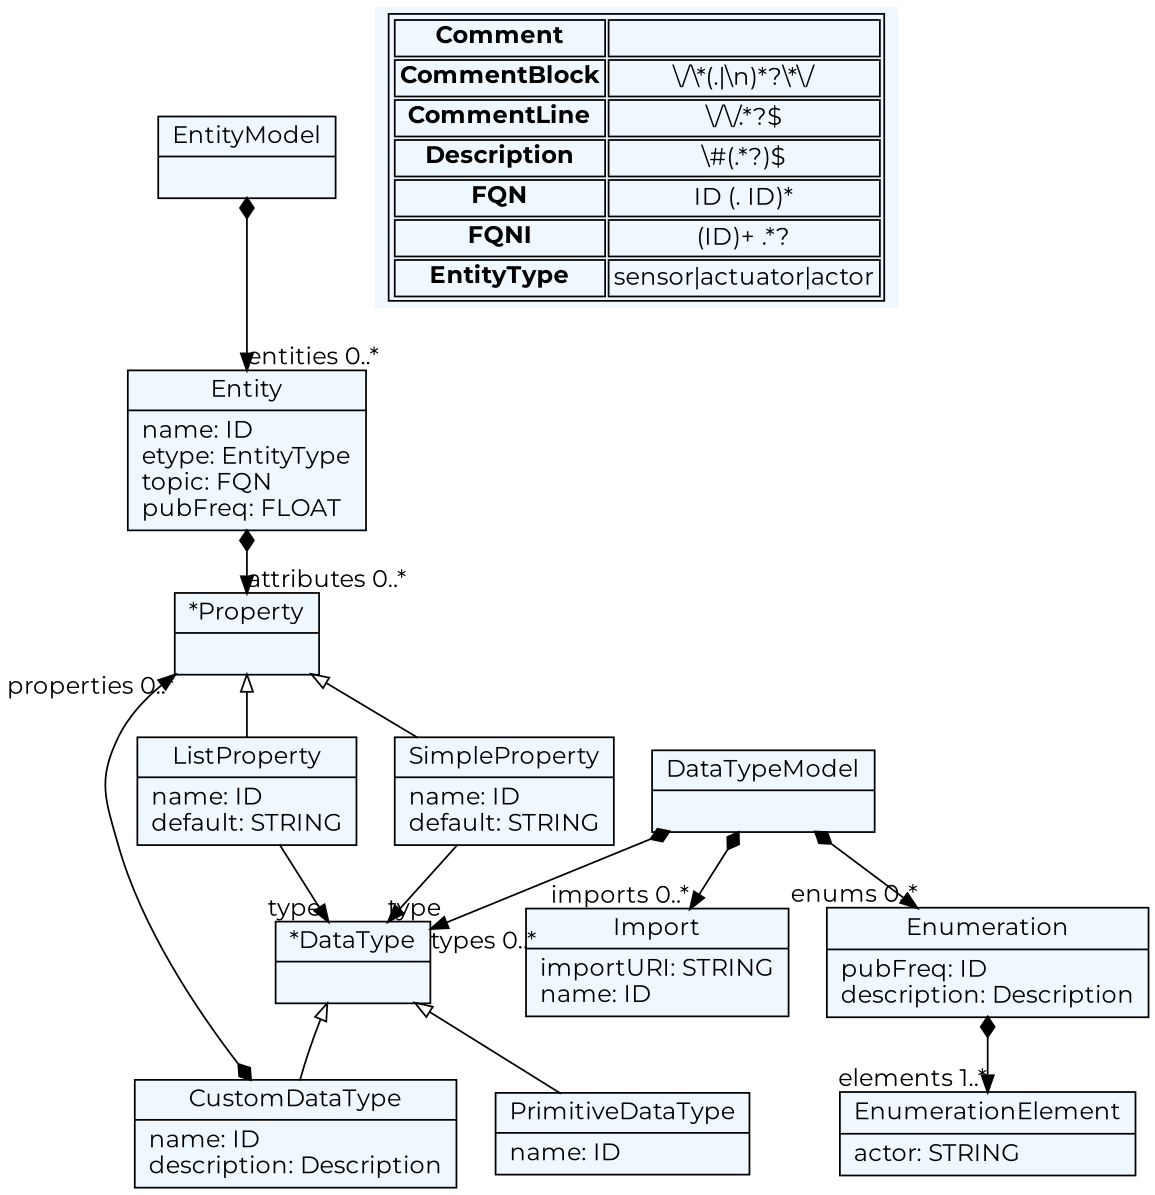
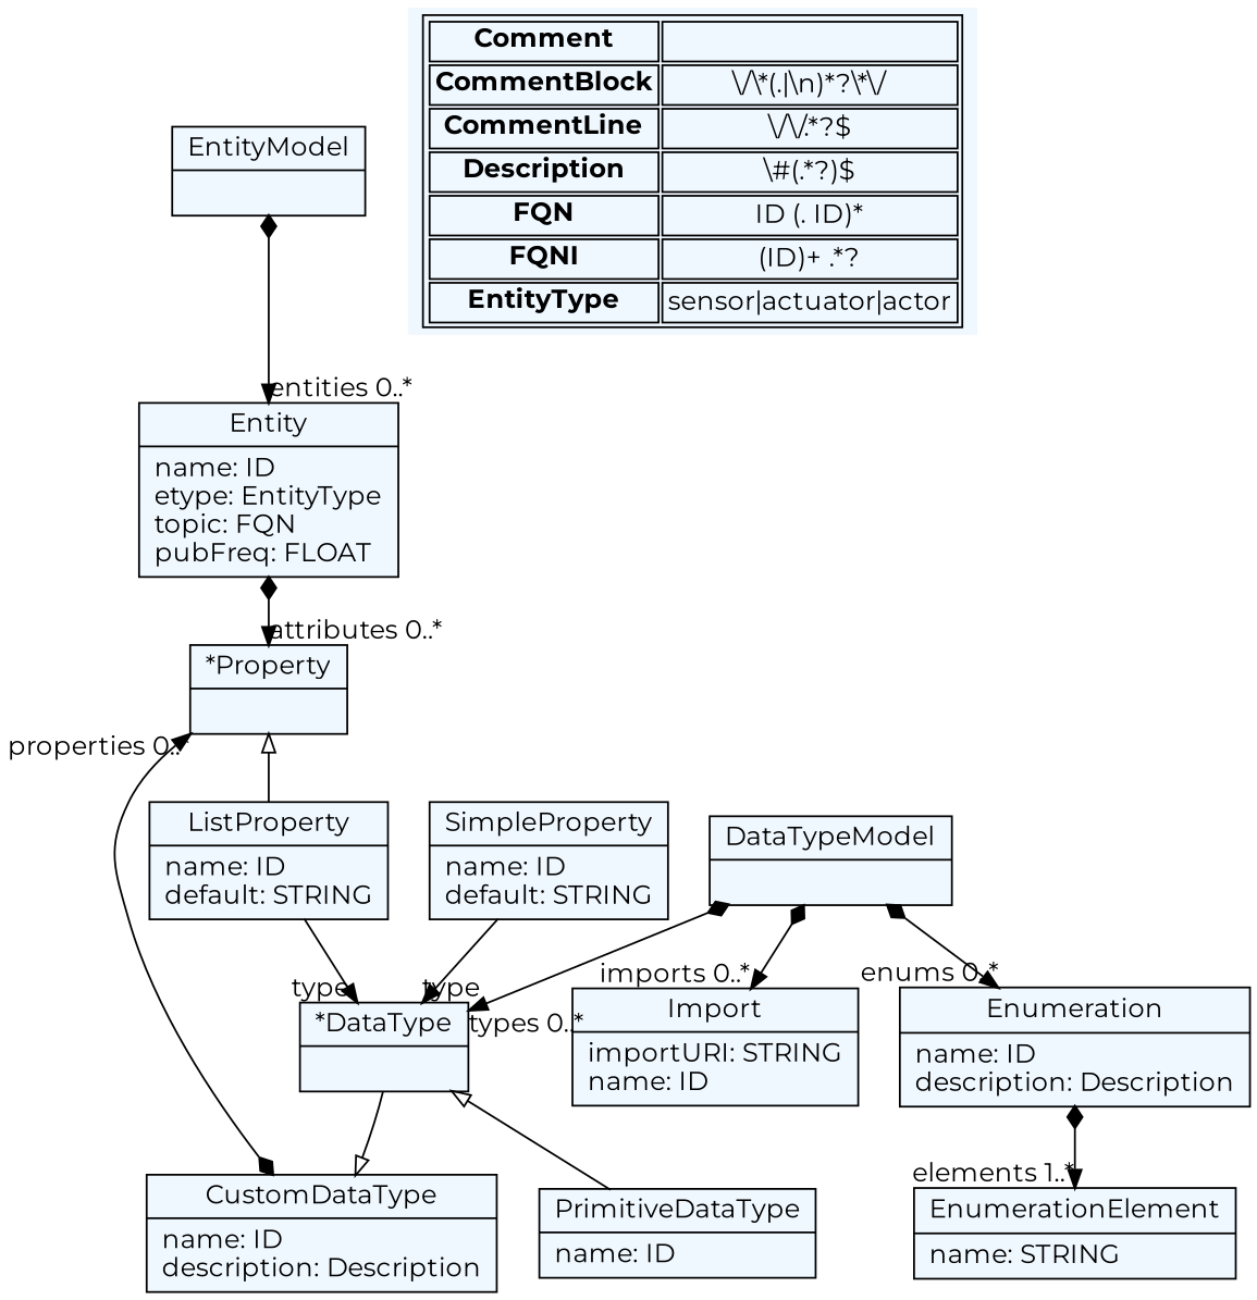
  digraph {
    fontname=Montserrat
    fontsize=8
    nodesep=0.3
    node [fillcolor=aliceblue fontname=Montserrat shape=record style=filled]
    edge [arrowtail=diamond dir=both fontname=Montserrat]
    n1 [label="{EntityModel|}"]
    n2 [label="{Entity|name: ID\letype: EntityType\ltopic: FQN\lpubFreq: FLOAT\l}"]
    n3 [label="{*Property|}"]
    n4 [label="{Import|importURI: STRING\lname: ID\l}"]
    n5 [label="{SimpleProperty|name: ID\ldefault: STRING\l}"]
    n6 [label="{ListProperty|name: ID\ldefault: STRING\l}"]
    n7 [label="{DataTypeModel|}"]
    n8 [label="{*DataType|}"]
-   n9 [label="{Enumeration|pubFreq: ID\ldescription: Description\l}"]
+   n9 [label="{Enumeration|name: ID\ldescription: Description\l}"]
    n10 [label="{CustomDataType|name: ID\ldescription: Description\l}"]
    n11 [label="{PrimitiveDataType|name: ID\l}"]
-   n12 [label="{EnumerationElement|actor: STRING\l}"]
+   n12 [label="{EnumerationElement|name: STRING\l}"]
    n13 [label=< <table> 	<tr> 		<td><b>Comment</b></td><td></td> 	</tr> 	<tr> 		<td><b>CommentBlock</b></td><td>\/\*(.|\n)*?\*\/</td> 	</tr> 	<tr> 		<td><b>CommentLine</b></td><td>\/\/.*?$</td> 	</tr> 	<tr> 		<td><b>Description</b></td><td>\#(.*?)$</td> 	</tr> 	<tr> 		<td><b>FQN</b></td><td>ID (. ID)*</td> 	</tr> 	<tr> 		<td><b>FQNI</b></td><td>(ID)+ .*?</td> 	</tr> 	<tr> 		<td><b>EntityType</b></td><td>sensor|actuator|actor</td> 	</tr> </table> > shape=plaintext]
    n1 -> n2 [headlabel="entities 0..*"]
    n2 -> n3 [headlabel="attributes 0..*"]
-   n3 -> n5 [arrowtail=empty dir=back]
    n3 -> n6 [arrowtail=empty dir=back]
    n5 -> n8 [arrowtail=empty dir=black headlabel="type "]
    n6 -> n8 [arrowtail=empty dir=black headlabel="type "]
    n7 -> n4 [headlabel="imports 0..*"]
    n7 -> n8 [headlabel="types 0..*"]
    n7 -> n9 [headlabel="enums 0..*"]
-   n8 -> n10 [arrowtail=empty dir=back]
+   n10 -> n8 [arrowtail=empty dir=back]
    n8 -> n11 [arrowtail=empty dir=back]
    n9 -> n12 [headlabel="elements 1..*"]
    n10 -> n3 [headlabel="properties 0..*"]
  }
